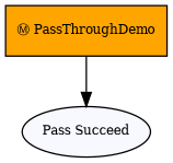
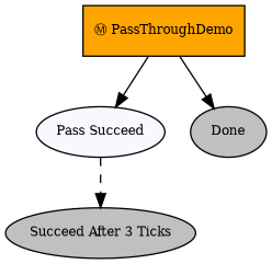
  digraph {
    fontname="times-roman"
    ordering=out
    node [fillcolor=gray fontcolor=black fontname="times-roman" fontsize=9 shape=ellipse style=filled]
    edge [fontname="times-roman" style=solid]
    n1 [fillcolor=orange label="Ⓜ PassThroughDemo" shape=box]
    n2 [fillcolor=ghostwhite label="Pass Succeed"]
+   n3 [label=Done]
+   n4 [label="Succeed After 3 Ticks"]
    n1 -> n2
+   n1 -> n3
+   n2 -> n4 [style=dashed]
  }
